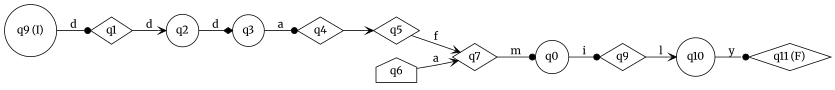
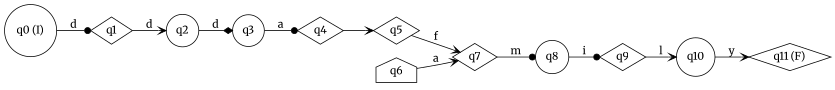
  digraph {
    fontname=Merriweather
    rankdir=LR
    node [fontname=Merriweather shape=diamond]
    edge [arrowhead=vee fontname=Merriweather]
-   n1 [label="q9 (I)" shape=circle]
+   n1 [label="q0 (I)" shape=circle]
    n2 [label=q1]
    n3 [label=q2 shape=circle]
    n4 [label=q3 shape=circle]
    n5 [label=q4]
    n6 [label=q5]
    n7 [label=q7]
    n8 [label=q6 shape=house]
-   n9 [label=q0 shape=circle]
+   n9 [label=q8 shape=circle]
    n10 [label=q9]
    n11 [label=q10 shape=circle]
    n12 [label="q11 (F)"]
    n1 -> n2 [arrowhead=dot label=d]
    n2 -> n3 [label=d]
    n3 -> n4 [arrowhead=diamond label=d]
    n4 -> n5 [arrowhead=dot label=a]
    n5 -> n6 [label=" "]
    n6 -> n7 [label=f]
    n7 -> n9 [arrowhead=dot label=m]
    n8 -> n7 [label=a]
    n9 -> n10 [arrowhead=dot label=i]
    n10 -> n11 [label=l]
-   n11 -> n12 [arrowhead=dot label=y]
+   n11 -> n12 [label=y]
  }
